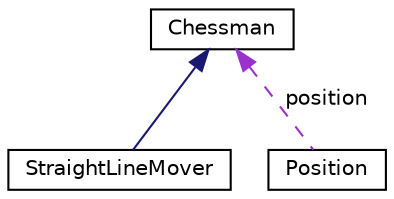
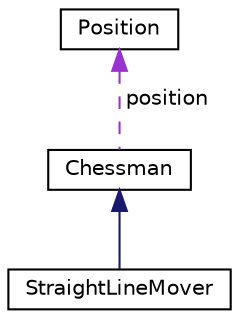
  digraph {
    node [color=black fillcolor=white fontname=Helvetica fontsize=10 shape=record style=filled]
    edge [dir=back fontname=Helvetica fontsize=10 labelfontname=Helvetica labelfontsize=10]
    n1 [height=0.2 label=StraightLineMover width=0.4]
    n2 [height=0.2 label=Chessman width=0.4]
    n3 [height=0.2 label=Position width=0.4]
    n2 -> n1 [color=midnightblue style=solid]
-   n2 -> n3 [color=darkorchid3 label=" position" style=dashed]
+   n3 -> n2 [color=darkorchid3 label=" position" style=dashed]
  }
